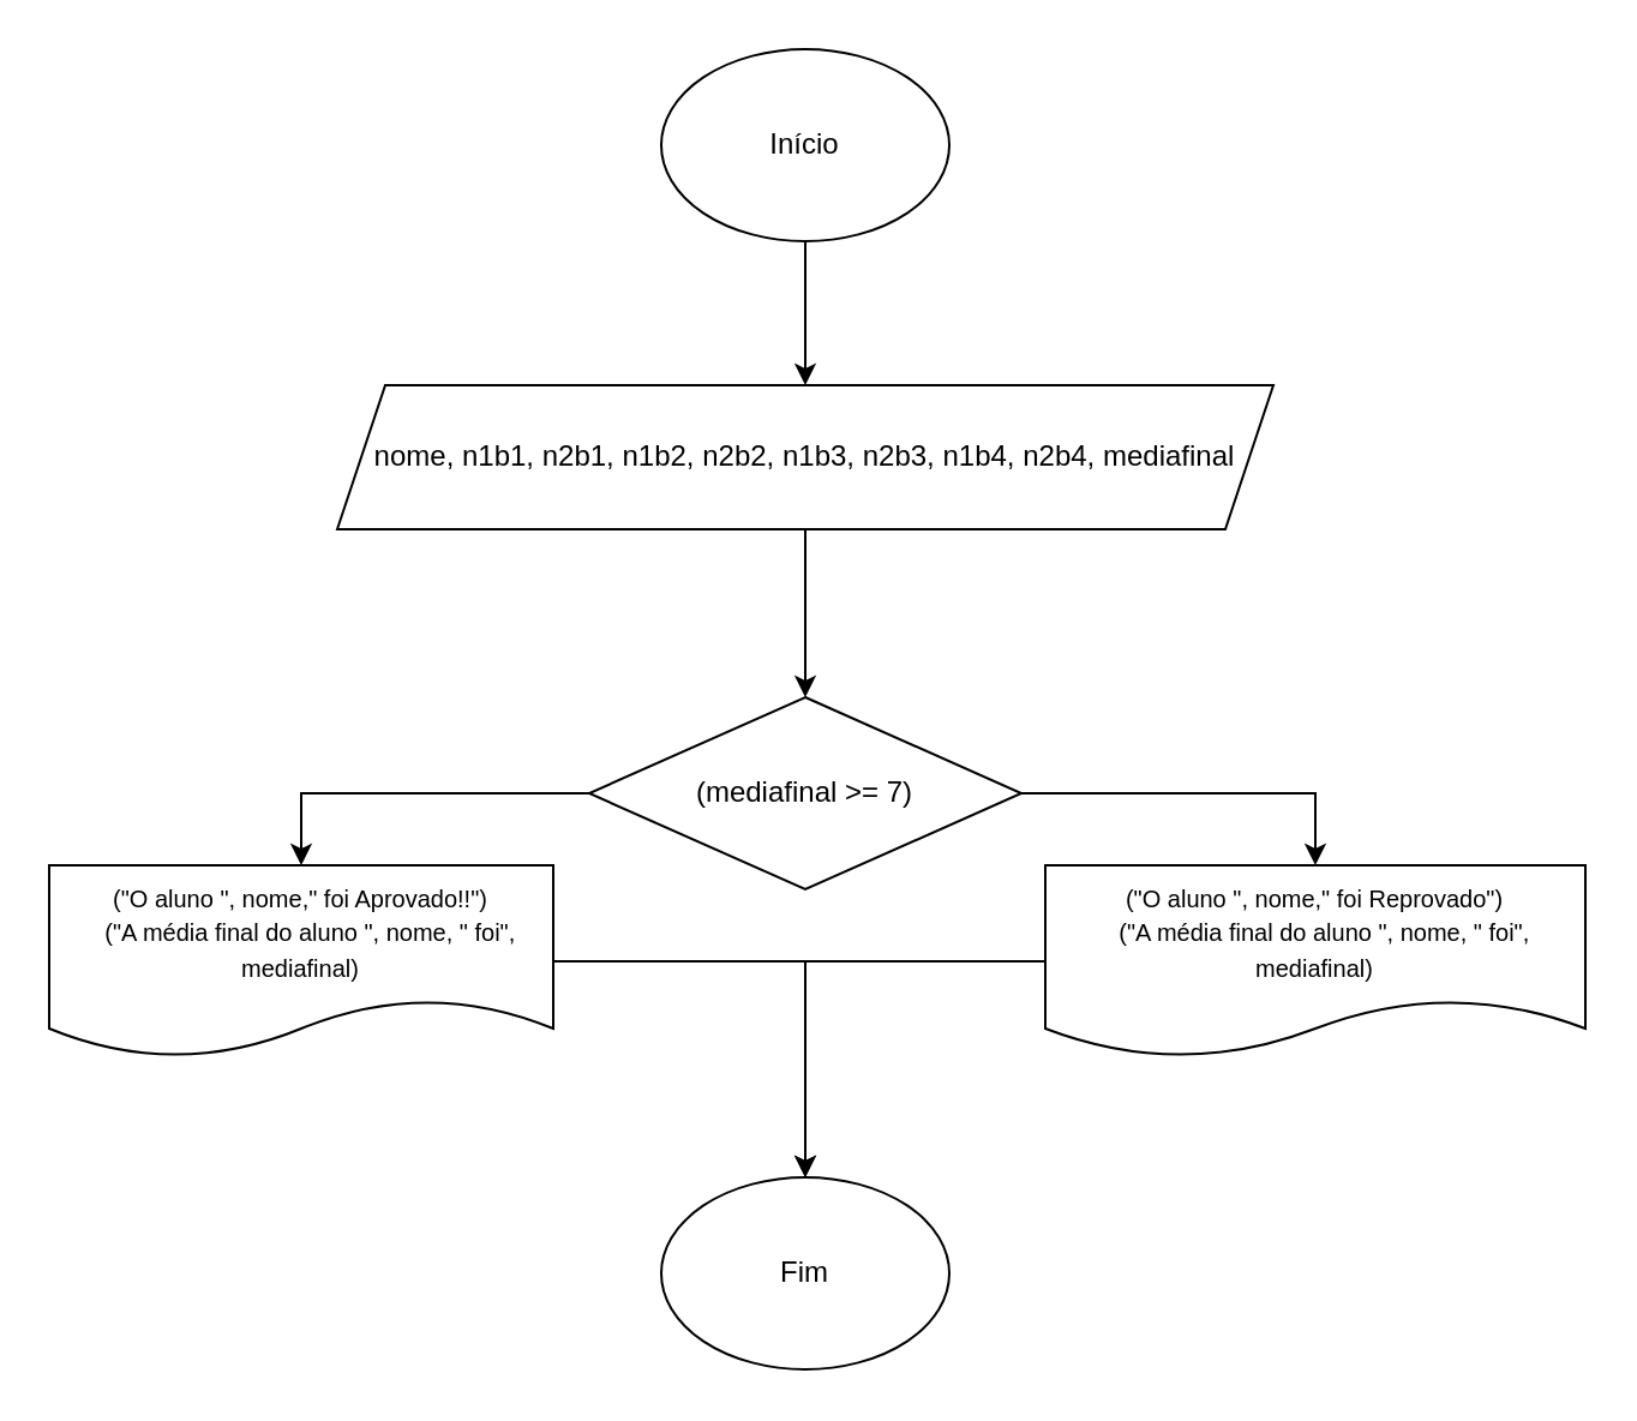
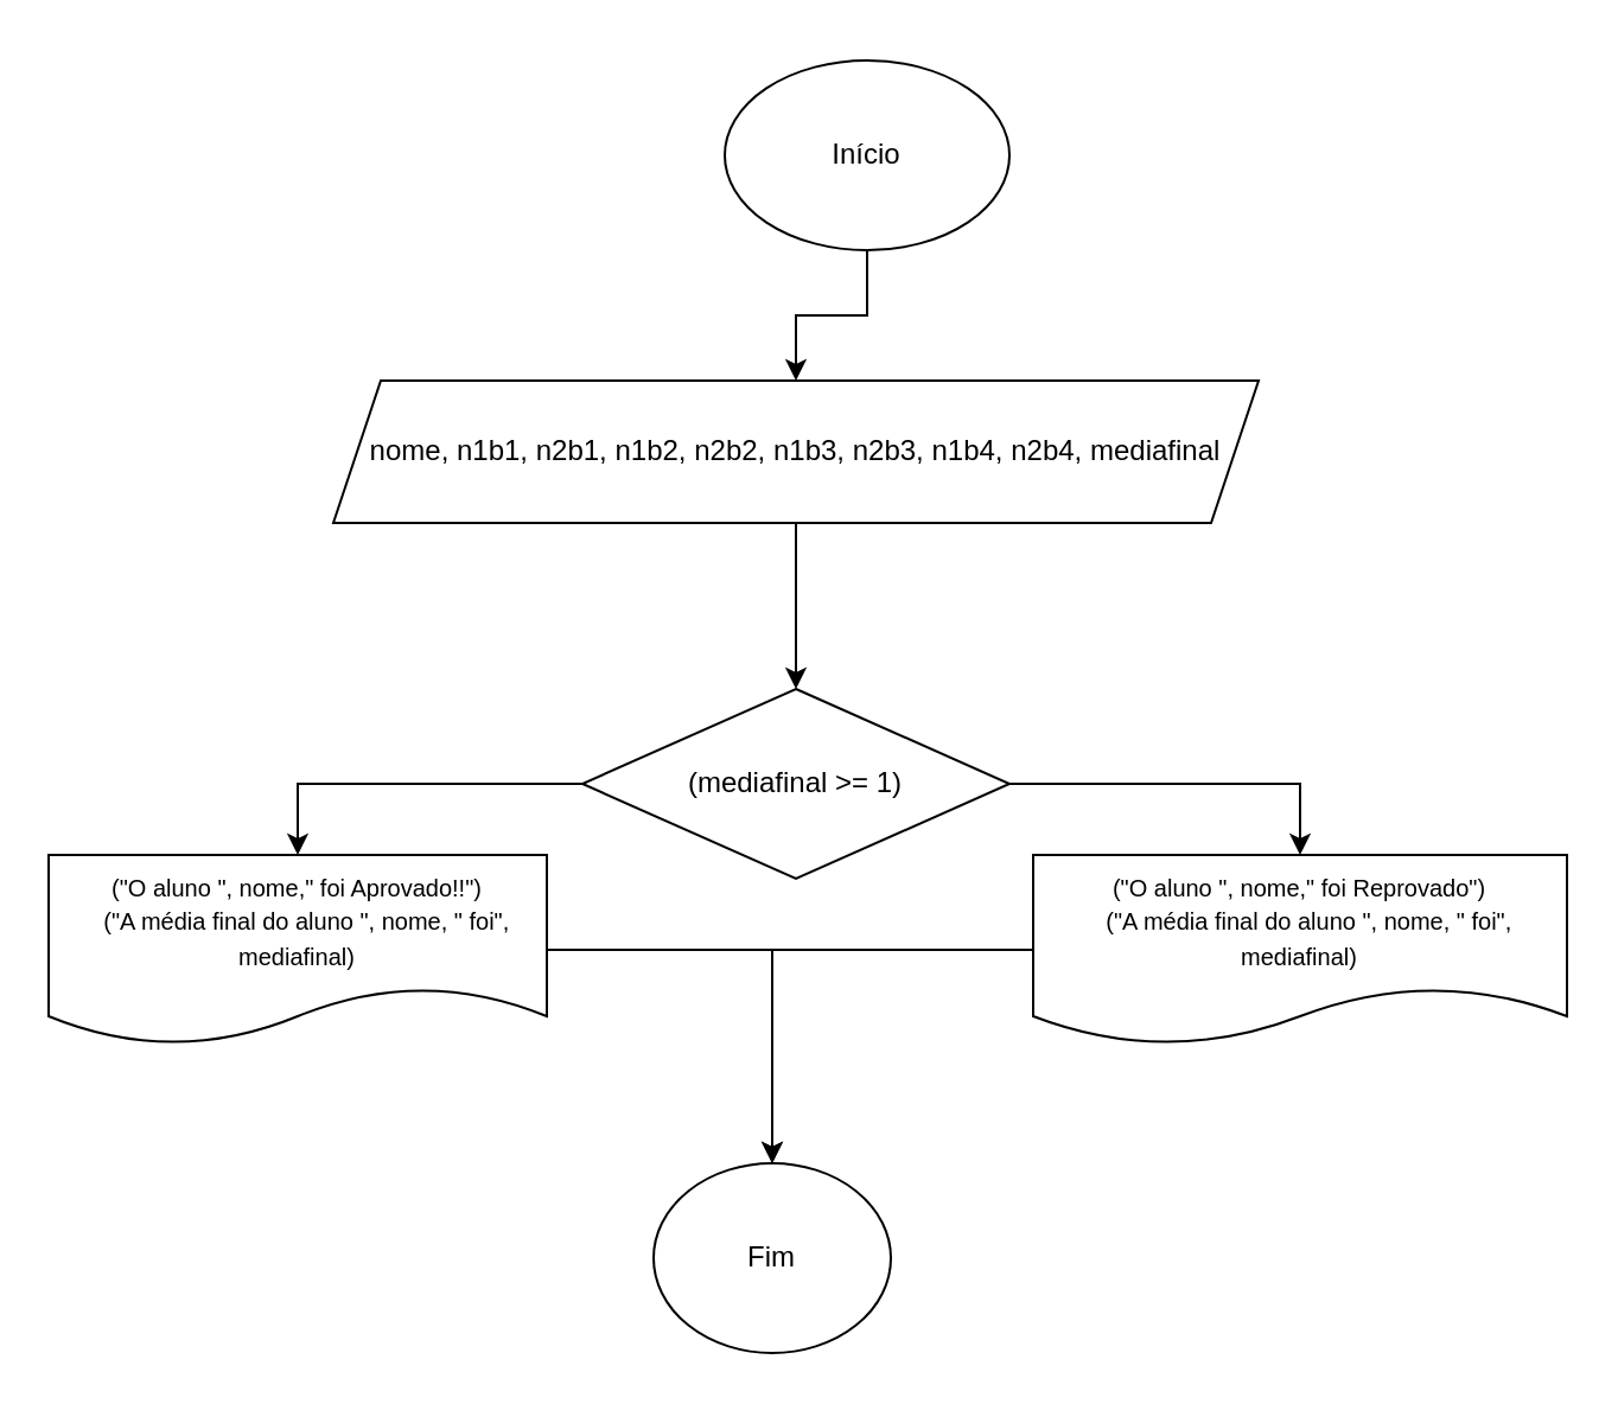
  <mxCell id="0" />
  <mxCell id="1" parent="0" />
  <mxCell id="2" style="edgeStyle=orthogonalEdgeStyle;rounded=0;orthogonalLoop=1;jettySize=auto;html=1;entryX=0.5;entryY=0;entryDx=0;entryDy=0;" edge="1" parent="1" source="3" target="5"><mxGeometry relative="1" as="geometry" /></mxCell>
- <mxCell id="3" value="Início" style="ellipse;whiteSpace=wrap;html=1;" vertex="1" parent="1"><mxGeometry x="275" y="20" width="120" height="80" as="geometry" /></mxCell>
+ <mxCell id="3" value="Início" style="ellipse;whiteSpace=wrap;html=1;" vertex="1" parent="1"><mxGeometry x="305" y="25" width="120" height="80" as="geometry" /></mxCell>
  <mxCell id="4" style="edgeStyle=orthogonalEdgeStyle;rounded=0;orthogonalLoop=1;jettySize=auto;html=1;" edge="1" parent="1" source="5" target="8"><mxGeometry relative="1" as="geometry" /></mxCell>
  <mxCell id="5" value="&lt;div&gt;nome,&amp;nbsp;&lt;span style=&quot;background-color: initial;&quot;&gt;n1b1,&amp;nbsp;&lt;/span&gt;&lt;span style=&quot;background-color: initial;&quot;&gt;n2b1,&amp;nbsp;&lt;/span&gt;&lt;span style=&quot;background-color: initial;&quot;&gt;n1b2,&amp;nbsp;&lt;/span&gt;&lt;span style=&quot;background-color: initial;&quot;&gt;n2b2,&amp;nbsp;&lt;/span&gt;&lt;span style=&quot;background-color: initial;&quot;&gt;n1b3,&amp;nbsp;&lt;/span&gt;&lt;span style=&quot;background-color: initial;&quot;&gt;n2b3,&amp;nbsp;&lt;/span&gt;&lt;span style=&quot;background-color: initial;&quot;&gt;n1b4,&amp;nbsp;&lt;/span&gt;&lt;span style=&quot;background-color: initial;&quot;&gt;n2b4,&amp;nbsp;&lt;/span&gt;&lt;span style=&quot;background-color: initial;&quot;&gt;mediafinal&lt;/span&gt;&lt;/div&gt;" style="shape=parallelogram;perimeter=parallelogramPerimeter;whiteSpace=wrap;html=1;fixedSize=1;" vertex="1" parent="1"><mxGeometry x="140" y="160" width="390" height="60" as="geometry" /></mxCell>
  <mxCell id="6" style="edgeStyle=orthogonalEdgeStyle;rounded=0;orthogonalLoop=1;jettySize=auto;html=1;entryX=0.5;entryY=0;entryDx=0;entryDy=0;" edge="1" parent="1" source="8" target="12"><mxGeometry relative="1" as="geometry" /></mxCell>
  <mxCell id="7" style="edgeStyle=orthogonalEdgeStyle;rounded=0;orthogonalLoop=1;jettySize=auto;html=1;entryX=0.5;entryY=0;entryDx=0;entryDy=0;" edge="1" parent="1" source="8" target="10"><mxGeometry relative="1" as="geometry" /></mxCell>
- <mxCell id="8" value="(mediafinal &amp;gt;= 7)" style="rhombus;whiteSpace=wrap;html=1;" vertex="1" parent="1"><mxGeometry x="245" y="290" width="180" height="80" as="geometry" /></mxCell>
+ <mxCell id="8" value="(mediafinal &amp;gt;= 1)" style="rhombus;whiteSpace=wrap;html=1;" vertex="1" parent="1"><mxGeometry x="245" y="290" width="180" height="80" as="geometry" /></mxCell>
  <mxCell id="9" style="edgeStyle=orthogonalEdgeStyle;rounded=0;orthogonalLoop=1;jettySize=auto;html=1;" edge="1" parent="1" source="10" target="13"><mxGeometry relative="1" as="geometry" /></mxCell>
  <mxCell id="10" value="&lt;div&gt;&lt;font style=&quot;font-size: 10px;&quot;&gt;(&quot;O aluno &quot;, nome,&quot; foi Aprovado!!&quot;)&lt;/font&gt;&lt;/div&gt;&lt;div&gt;&lt;font style=&quot;font-size: 10px;&quot;&gt;&amp;nbsp; &amp;nbsp;(&quot;A média final do aluno &quot;, nome, &quot; foi&quot;, mediafinal)&lt;/font&gt;&lt;/div&gt;" style="shape=document;whiteSpace=wrap;html=1;boundedLbl=1;" vertex="1" parent="1"><mxGeometry x="20" y="360" width="210" height="80" as="geometry" /></mxCell>
  <mxCell id="11" style="edgeStyle=orthogonalEdgeStyle;rounded=0;orthogonalLoop=1;jettySize=auto;html=1;" edge="1" parent="1" source="12" target="13"><mxGeometry relative="1" as="geometry" /></mxCell>
  <mxCell id="12" value="&lt;div&gt;&lt;font style=&quot;font-size: 10px;&quot;&gt;(&quot;O aluno &quot;, nome,&quot; foi Reprovado&quot;)&lt;/font&gt;&lt;/div&gt;&lt;div&gt;&lt;span style=&quot;font-size: 10px;&quot;&gt;&amp;nbsp; &amp;nbsp;(&quot;A média final do aluno &quot;, nome, &quot; foi&quot;, mediafinal)&lt;/span&gt;&lt;/div&gt;" style="shape=document;whiteSpace=wrap;html=1;boundedLbl=1;" vertex="1" parent="1"><mxGeometry x="435" y="360" width="225" height="80" as="geometry" /></mxCell>
- <mxCell id="13" value="Fim" style="ellipse;whiteSpace=wrap;html=1;" vertex="1" parent="1"><mxGeometry x="275" y="490" width="120" height="80" as="geometry" /></mxCell>
+ <mxCell id="13" value="Fim" style="ellipse;whiteSpace=wrap;html=1;" vertex="1" parent="1"><mxGeometry x="275" y="490" width="100" height="80" as="geometry" /></mxCell>
